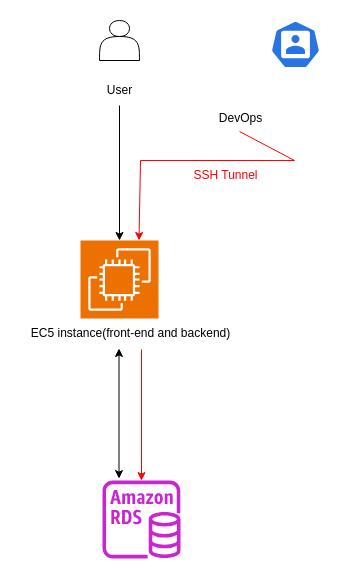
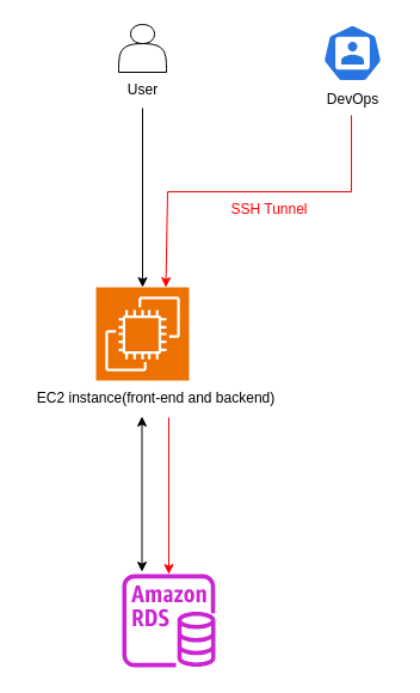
  <mxCell id="0" />
  <mxCell id="1" parent="0" />
  <mxCell id="2" value="" style="sketch=0;points=[[0,0,0],[0.25,0,0],[0.5,0,0],[0.75,0,0],[1,0,0],[0,1,0],[0.25,1,0],[0.5,1,0],[0.75,1,0],[1,1,0],[0,0.25,0],[0,0.5,0],[0,0.75,0],[1,0.25,0],[1,0.5,0],[1,0.75,0]];outlineConnect=0;fontColor=#232F3E;fillColor=#ED7100;strokeColor=#ffffff;dashed=0;verticalLabelPosition=bottom;verticalAlign=top;align=center;html=1;fontSize=12;fontStyle=0;aspect=fixed;shape=mxgraph.aws4.resourceIcon;resIcon=mxgraph.aws4.ec2;" vertex="1" parent="1"><mxGeometry x="80" y="240" width="78" height="78" as="geometry" /></mxCell>
- <mxCell id="3" value="EC5 instance(front-end and backend)" style="text;html=1;align=center;verticalAlign=middle;resizable=0;points=[];autosize=1;strokeColor=none;fillColor=none;" vertex="1" parent="1"><mxGeometry x="20" y="318" width="220" height="30" as="geometry" /></mxCell>
+ <mxCell id="3" value="EC2 instance(front-end and backend)" style="text;html=1;align=center;verticalAlign=middle;resizable=0;points=[];autosize=1;strokeColor=none;fillColor=none;" vertex="1" parent="1"><mxGeometry x="20" y="318" width="220" height="30" as="geometry" /></mxCell>
  <mxCell id="4" value="" style="sketch=0;outlineConnect=0;fontColor=#232F3E;gradientColor=none;fillColor=#C925D1;strokeColor=none;dashed=0;verticalLabelPosition=bottom;verticalAlign=top;align=center;html=1;fontSize=12;fontStyle=0;aspect=fixed;pointerEvents=1;shape=mxgraph.aws4.rds_instance;" vertex="1" parent="1"><mxGeometry x="102" y="480" width="78" height="78" as="geometry" /></mxCell>
  <mxCell id="5" value="" style="endArrow=classic;startArrow=classic;html=1;rounded=0;entryX=0.45;entryY=1.067;entryDx=0;entryDy=0;entryPerimeter=0;" edge="1" parent="1"><mxGeometry width="50" height="50" relative="1" as="geometry"><mxPoint x="118.5" y="478.087" as="sourcePoint" /><mxPoint x="118.5" y="348" as="targetPoint" /></mxGeometry></mxCell>
  <mxCell id="6" value="" style="shape=actor;whiteSpace=wrap;html=1;" vertex="1" parent="1"><mxGeometry x="99" y="20" width="40" height="40" as="geometry" /></mxCell>
- <mxCell id="7" value="User" style="text;html=1;align=center;verticalAlign=middle;resizable=0;points=[];autosize=1;strokeColor=none;fillColor=none;" vertex="1" parent="1"><mxGeometry x="94" y="75" width="50" height="30" as="geometry" /></mxCell>
+ <mxCell id="7" value="User" style="text;html=1;align=center;verticalAlign=middle;resizable=0;points=[];autosize=1;strokeColor=none;fillColor=none;" vertex="1" parent="1"><mxGeometry x="94" y="60" width="50" height="30" as="geometry" /></mxCell>
  <mxCell id="8" value="" style="endArrow=classic;html=1;rounded=0;exitX=0.5;exitY=1;exitDx=0;exitDy=0;exitPerimeter=0;entryX=0.5;entryY=0;entryDx=0;entryDy=0;entryPerimeter=0;" edge="1" parent="1" source="7" target="2"><mxGeometry width="50" height="50" relative="1" as="geometry"><mxPoint x="90" y="300" as="sourcePoint" /><mxPoint x="140" y="250" as="targetPoint" /></mxGeometry></mxCell>
  <mxCell id="9" value="" style="aspect=fixed;sketch=0;html=1;dashed=0;whitespace=wrap;verticalLabelPosition=bottom;verticalAlign=top;fillColor=#2875E2;strokeColor=#ffffff;points=[[0.005,0.63,0],[0.1,0.2,0],[0.9,0.2,0],[0.5,0,0],[0.995,0.63,0],[0.72,0.99,0],[0.5,1,0],[0.28,0.99,0]];shape=mxgraph.kubernetes.icon2;prIcon=user" vertex="1" parent="1"><mxGeometry x="270" y="20" width="50" height="48" as="geometry" /></mxCell>
- <mxCell id="10" value="DevOps" style="text;html=1;align=center;verticalAlign=middle;resizable=0;points=[];autosize=1;strokeColor=none;fillColor=none;" vertex="1" parent="1"><mxGeometry x="205" y="103" width="70" height="30" as="geometry" /></mxCell>
+ <mxCell id="10" value="DevOps" style="text;html=1;align=center;verticalAlign=middle;resizable=0;points=[];autosize=1;strokeColor=none;fillColor=none;" vertex="1" parent="1"><mxGeometry x="260" y="68" width="70" height="30" as="geometry" /></mxCell>
  <mxCell id="11" value="" style="endArrow=classic;html=1;rounded=0;exitX=0.486;exitY=0.933;exitDx=0;exitDy=0;exitPerimeter=0;entryX=0.75;entryY=0;entryDx=0;entryDy=0;entryPerimeter=0;strokeColor=#FF0000;" edge="1" parent="1" source="10" target="2"><mxGeometry width="50" height="50" relative="1" as="geometry"><mxPoint x="110" y="320" as="sourcePoint" /><mxPoint x="160" y="270" as="targetPoint" /><Array as="points"><mxPoint x="294" y="160" /><mxPoint x="140" y="160" /></Array></mxGeometry></mxCell>
  <mxCell id="12" value="SSH Tunnel" style="text;html=1;align=center;verticalAlign=middle;resizable=0;points=[];autosize=1;strokeColor=none;fillColor=none;rotation=0;fontColor=#FF0000;" vertex="1" parent="1"><mxGeometry x="180" y="160" width="90" height="30" as="geometry" /></mxCell>
  <mxCell id="13" value="" style="endArrow=classic;html=1;rounded=0;exitX=0.55;exitY=1.033;exitDx=0;exitDy=0;exitPerimeter=0;fontColor=#FF0000;strokeColor=#FF0000;" edge="1" parent="1" source="3" target="4"><mxGeometry width="50" height="50" relative="1" as="geometry"><mxPoint x="110" y="320" as="sourcePoint" /><mxPoint x="160" y="270" as="targetPoint" /></mxGeometry></mxCell>
